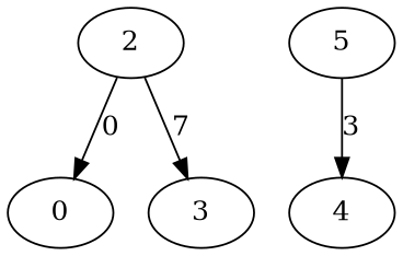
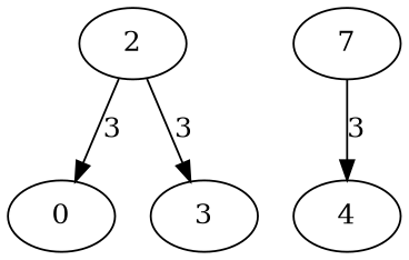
  digraph {
    2
    0
    3
-   5
+   5 [label=7]
    4
-   2 -> 0 [label=0]
-   2 -> 3 [label=7]
+   2 -> 0 [label=3]
+   2 -> 3 [label=3]
    5 -> 4 [label=3]
  }
